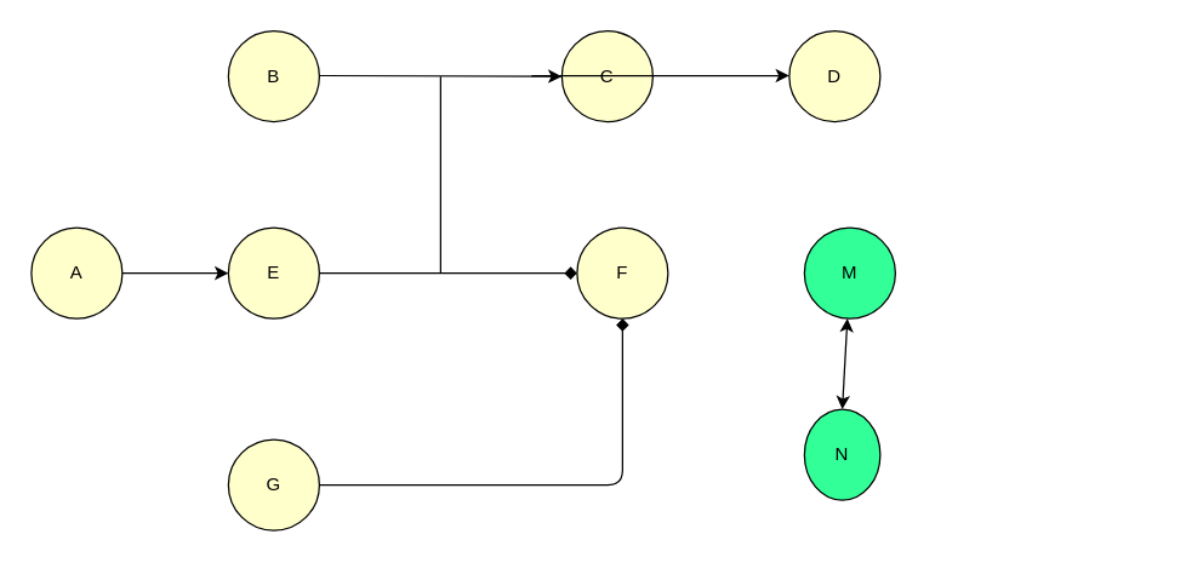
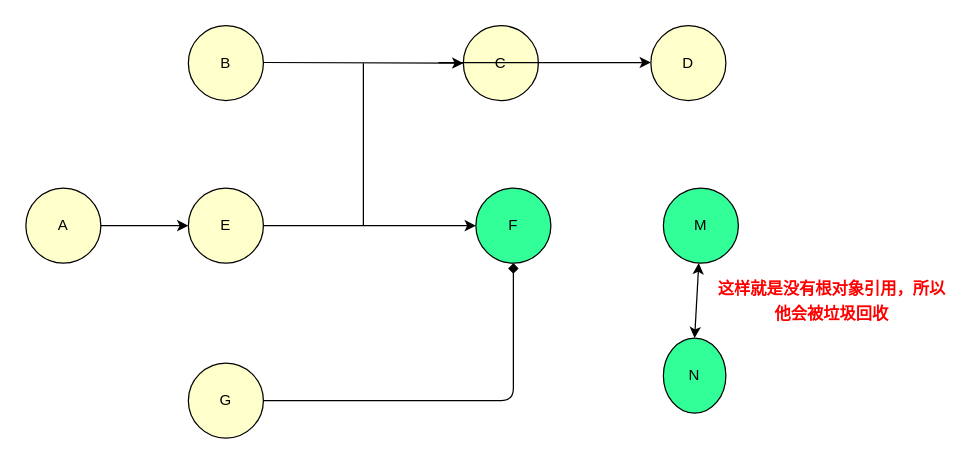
  <mxCell id="0" />
  <mxCell id="1" parent="0" />
  <mxCell id="2" value="&lt;font&gt;B&lt;/font&gt;" style="ellipse;whiteSpace=wrap;html=1;aspect=fixed;fillColor=#FFFFCC;fontColor=#000000;" vertex="1" parent="1"><mxGeometry x="150" y="20" width="60" height="60" as="geometry" /></mxCell>
  <mxCell id="3" value="&lt;font color=&quot;#000000&quot;&gt;A&lt;/font&gt;" style="ellipse;whiteSpace=wrap;html=1;aspect=fixed;fillColor=#FFFFCC;" vertex="1" parent="1"><mxGeometry x="20" y="150" width="60" height="60" as="geometry" /></mxCell>
  <mxCell id="4" value="E" style="ellipse;whiteSpace=wrap;html=1;aspect=fixed;fillColor=#FFFFCC;fontColor=#000000;" vertex="1" parent="1"><mxGeometry x="150" y="150" width="60" height="60" as="geometry" /></mxCell>
  <mxCell id="5" value="G" style="ellipse;whiteSpace=wrap;html=1;aspect=fixed;fillColor=#FFFFCC;fontColor=#000000;" vertex="1" parent="1"><mxGeometry x="150" y="290" width="60" height="60" as="geometry" /></mxCell>
  <mxCell id="6" value="C" style="ellipse;whiteSpace=wrap;html=1;aspect=fixed;fillColor=#FFFFCC;fontColor=#000000;" vertex="1" parent="1"><mxGeometry x="370" y="20" width="60" height="60" as="geometry" /></mxCell>
- <mxCell id="7" value="F" style="ellipse;whiteSpace=wrap;html=1;aspect=fixed;fillColor=#FFFFCC;fontColor=#000000;" vertex="1" parent="1"><mxGeometry x="380" y="150" width="60" height="60" as="geometry" /></mxCell>
- <mxCell id="8" value="" style="endArrow=diamond;html=1;exitX=1;exitY=0.5;exitDx=0;exitDy=0;entryX=0;entryY=0.5;entryDx=0;entryDy=0;fontColor=#000000;" edge="1" parent="1" source="4" target="7"><mxGeometry width="50" height="50" relative="1" as="geometry"><mxPoint x="380" y="110" as="sourcePoint" /><mxPoint x="350" y="170" as="targetPoint" /></mxGeometry></mxCell>
+ <mxCell id="7" value="F" style="ellipse;whiteSpace=wrap;html=1;aspect=fixed;fillColor=#33ff99;fontColor=#000000;" vertex="1" parent="1"><mxGeometry x="380" y="150" width="60" height="60" as="geometry" /></mxCell>
+ <mxCell id="8" value="" style="endArrow=classic;html=1;exitX=1;exitY=0.5;exitDx=0;exitDy=0;entryX=0;entryY=0.5;entryDx=0;entryDy=0;fontColor=#000000;" edge="1" parent="1" source="4" target="7"><mxGeometry width="50" height="50" relative="1" as="geometry"><mxPoint x="380" y="110" as="sourcePoint" /><mxPoint x="350" y="170" as="targetPoint" /></mxGeometry></mxCell>
  <mxCell id="9" value="" style="endArrow=classic;html=1;exitX=1;exitY=0.5;exitDx=0;exitDy=0;fontColor=#000000;" edge="1" parent="1" source="3"><mxGeometry width="50" height="50" relative="1" as="geometry"><mxPoint x="100" y="180" as="sourcePoint" /><mxPoint x="150" y="180" as="targetPoint" /></mxGeometry></mxCell>
  <mxCell id="10" value="" style="endArrow=classic;html=1;exitX=1;exitY=0.5;exitDx=0;exitDy=0;fontColor=#000000;" edge="1" parent="1"><mxGeometry width="50" height="50" relative="1" as="geometry"><mxPoint x="210" y="49.5" as="sourcePoint" /><mxPoint x="370" y="50" as="targetPoint" /></mxGeometry></mxCell>
  <mxCell id="11" value="" style="endArrow=classic;html=1;exitX=1;exitY=0.5;exitDx=0;exitDy=0;entryX=0;entryY=0.5;entryDx=0;entryDy=0;fontColor=#000000;" edge="1" parent="1"><mxGeometry width="50" height="50" relative="1" as="geometry"><mxPoint x="350" y="49.5" as="sourcePoint" /><mxPoint x="520" y="49.5" as="targetPoint" /></mxGeometry></mxCell>
  <mxCell id="12" value="" style="endArrow=diamond;html=1;exitX=1;exitY=0.5;exitDx=0;exitDy=0;entryX=0.5;entryY=1;entryDx=0;entryDy=0;fontColor=#000000;" edge="1" parent="1" source="5" target="7"><mxGeometry width="50" height="50" relative="1" as="geometry"><mxPoint x="380" y="240" as="sourcePoint" /><mxPoint x="550" y="240" as="targetPoint" /><Array as="points"><mxPoint x="410" y="320" /></Array></mxGeometry></mxCell>
  <mxCell id="13" value="" style="endArrow=none;html=1;fontColor=#000000;" edge="1" parent="1"><mxGeometry width="50" height="50" relative="1" as="geometry"><mxPoint x="290" y="180" as="sourcePoint" /><mxPoint x="290" y="50" as="targetPoint" /></mxGeometry></mxCell>
  <mxCell id="14" value="D" style="ellipse;whiteSpace=wrap;html=1;aspect=fixed;fillColor=#FFFFCC;fontColor=#000000;" vertex="1" parent="1"><mxGeometry x="520" y="20" width="60" height="60" as="geometry" /></mxCell>
  <mxCell id="15" value="&lt;font color=&quot;#000000&quot;&gt;M&lt;/font&gt;" style="ellipse;whiteSpace=wrap;html=1;aspect=fixed;fillColor=#33FF99;fontColor=#66FFB3;" vertex="1" parent="1"><mxGeometry x="530" y="150" width="60" height="60" as="geometry" /></mxCell>
  <mxCell id="16" value="N" style="ellipse;whiteSpace=wrap;html=1;aspect=fixed;fillColor=#33FF99;fontColor=#000000;" vertex="1" parent="1"><mxGeometry x="530" y="270" width="50" height="60" as="geometry" /></mxCell>
  <mxCell id="17" value="" style="endArrow=classic;startArrow=classic;html=1;fontColor=#000000;exitX=0.5;exitY=0;exitDx=0;exitDy=0;" edge="1" parent="1" source="16" target="15"><mxGeometry width="50" height="50" relative="1" as="geometry"><mxPoint x="460" y="110" as="sourcePoint" /><mxPoint x="510" y="60" as="targetPoint" /></mxGeometry></mxCell>
+ <mxCell id="18" value="&lt;font color=&quot;#ff0000&quot; size=&quot;1&quot;&gt;&lt;b style=&quot;font-size: 13px ; line-height: 1.5&quot;&gt;这样就是没有根对象引用，所以他会被垃圾回收&lt;/b&gt;&lt;/font&gt;" style="text;html=1;strokeColor=none;fillColor=none;align=center;verticalAlign=middle;whiteSpace=wrap;rounded=0;fontColor=#000000;" vertex="1" parent="1"><mxGeometry x="570" y="224.5" width="190" height="30" as="geometry" /></mxCell>
